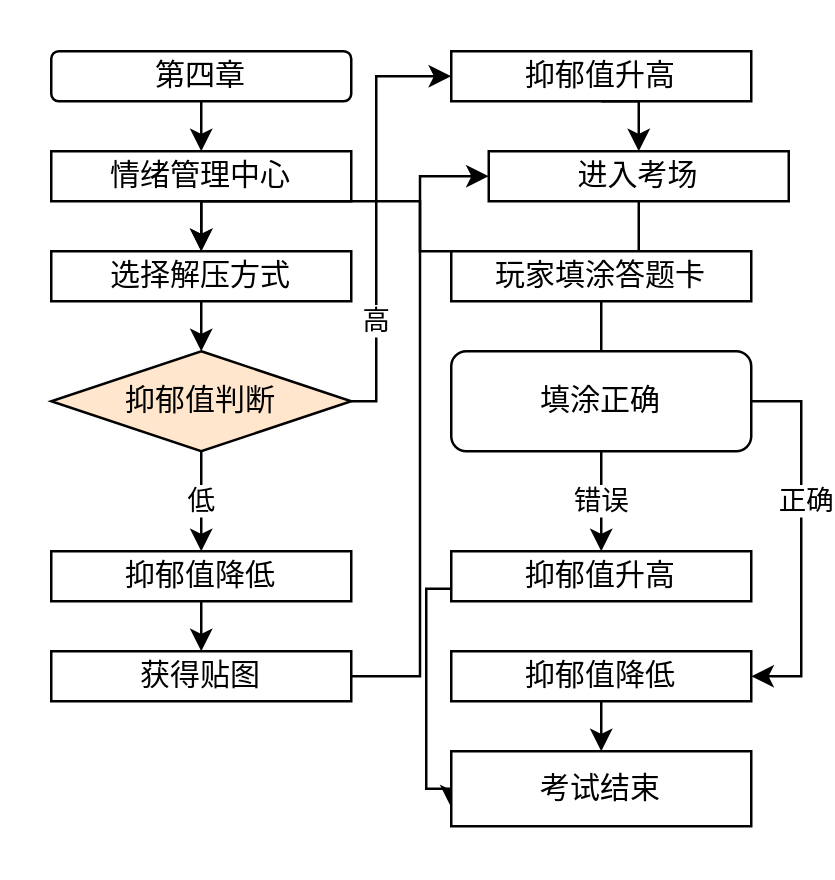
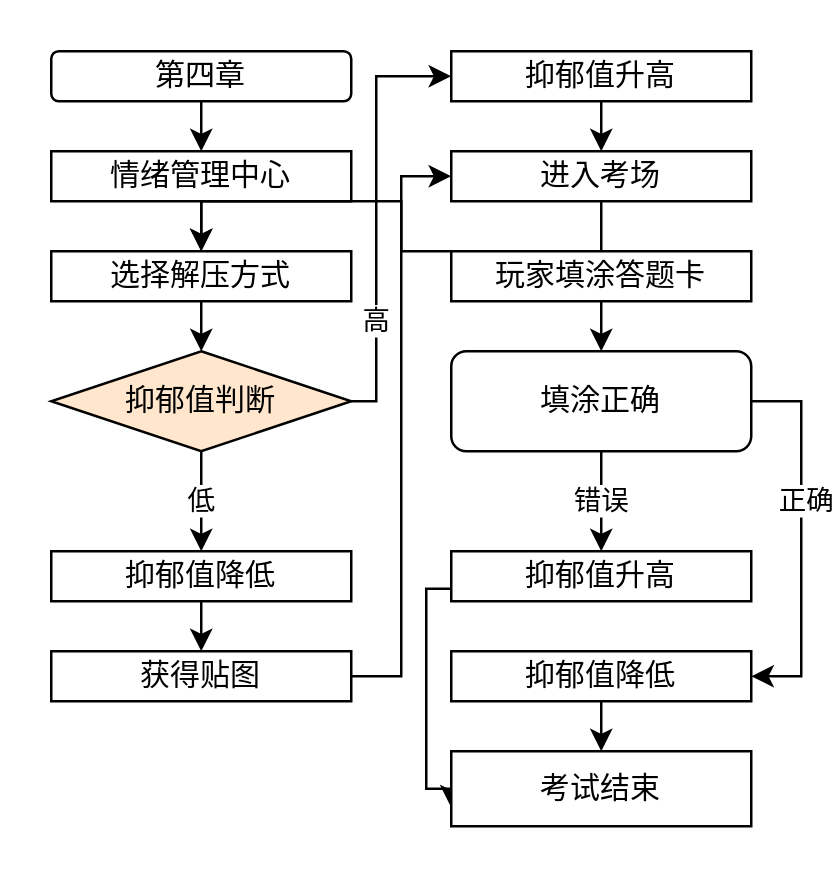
  <mxCell id="0" />
  <mxCell id="1" parent="0" />
  <mxCell id="2" style="edgeStyle=orthogonalEdgeStyle;rounded=0;orthogonalLoop=1;jettySize=auto;html=1;exitX=0.5;exitY=1;exitDx=0;exitDy=0;entryX=0.5;entryY=0;entryDx=0;entryDy=0;" edge="1" parent="1" source="3" target="5"><mxGeometry relative="1" as="geometry" /></mxCell>
  <mxCell id="3" value="第四章" style="rounded=1;whiteSpace=wrap;html=1;" vertex="1" parent="1"><mxGeometry x="20" y="20" width="120" height="20" as="geometry" /></mxCell>
  <mxCell id="4" style="edgeStyle=orthogonalEdgeStyle;rounded=0;orthogonalLoop=1;jettySize=auto;html=1;exitX=0.5;exitY=1;exitDx=0;exitDy=0;entryX=0.5;entryY=0;entryDx=0;entryDy=0;" edge="1" parent="1" source="5"><mxGeometry relative="1" as="geometry"><mxPoint x="80" y="100" as="targetPoint" /></mxGeometry></mxCell>
  <mxCell id="5" value="情绪管理中心" style="rounded=0;whiteSpace=wrap;html=1;" vertex="1" parent="1"><mxGeometry x="20" y="60" width="120" height="20" as="geometry" /></mxCell>
  <mxCell id="6" style="edgeStyle=orthogonalEdgeStyle;rounded=0;orthogonalLoop=1;jettySize=auto;html=1;exitX=0.5;exitY=1;exitDx=0;exitDy=0;entryX=0.5;entryY=0;entryDx=0;entryDy=0;" edge="1" parent="1" target="12"><mxGeometry relative="1" as="geometry"><mxPoint x="80" y="160" as="sourcePoint" /></mxGeometry></mxCell>
  <mxCell id="7" style="edgeStyle=orthogonalEdgeStyle;rounded=0;orthogonalLoop=1;jettySize=auto;html=1;exitX=0.5;exitY=1;exitDx=0;exitDy=0;" edge="1" parent="1" source="8"><mxGeometry relative="1" as="geometry"><mxPoint x="80" y="140" as="targetPoint" /></mxGeometry></mxCell>
  <mxCell id="8" value="选择解压方式" style="rounded=0;whiteSpace=wrap;html=1;" vertex="1" parent="1"><mxGeometry x="20" y="100" width="120" height="20" as="geometry" /></mxCell>
  <mxCell id="9" value="低" style="edgeStyle=orthogonalEdgeStyle;rounded=0;orthogonalLoop=1;jettySize=auto;html=1;exitX=0.5;exitY=1;exitDx=0;exitDy=0;entryX=0.5;entryY=0;entryDx=0;entryDy=0;" edge="1" parent="1" source="12" target="14"><mxGeometry relative="1" as="geometry" /></mxCell>
  <mxCell id="10" style="edgeStyle=orthogonalEdgeStyle;rounded=0;orthogonalLoop=1;jettySize=auto;html=1;exitX=1;exitY=0.5;exitDx=0;exitDy=0;entryX=0;entryY=0.5;entryDx=0;entryDy=0;" edge="1" parent="1" source="12" target="18"><mxGeometry relative="1" as="geometry"><Array as="points"><mxPoint x="150" y="160" /><mxPoint x="150" y="30" /></Array></mxGeometry></mxCell>
  <mxCell id="11" value="高" style="edgeLabel;html=1;align=center;verticalAlign=middle;resizable=0;points=[];" vertex="1" connectable="0" parent="10"><mxGeometry x="-0.489" y="1" relative="1" as="geometry"><mxPoint as="offset" /></mxGeometry></mxCell>
  <mxCell id="12" value="抑郁值判断" style="rhombus;whiteSpace=wrap;html=1;fillColor=#ffe6cc;" vertex="1" parent="1"><mxGeometry x="20" y="140" width="120" height="40" as="geometry" /></mxCell>
  <mxCell id="13" style="edgeStyle=orthogonalEdgeStyle;rounded=0;orthogonalLoop=1;jettySize=auto;html=1;exitX=0.5;exitY=1;exitDx=0;exitDy=0;entryX=0.5;entryY=0;entryDx=0;entryDy=0;" edge="1" parent="1" source="14" target="16"><mxGeometry relative="1" as="geometry" /></mxCell>
  <mxCell id="14" value="抑郁值降低" style="rounded=0;whiteSpace=wrap;html=1;" vertex="1" parent="1"><mxGeometry x="20" y="220" width="120" height="20" as="geometry" /></mxCell>
  <mxCell id="15" style="edgeStyle=orthogonalEdgeStyle;rounded=0;orthogonalLoop=1;jettySize=auto;html=1;exitX=1;exitY=0.5;exitDx=0;exitDy=0;entryX=0;entryY=0.5;entryDx=0;entryDy=0;" edge="1" parent="1" source="16" target="20"><mxGeometry relative="1" as="geometry" /></mxCell>
  <mxCell id="16" value="获得贴图" style="rounded=0;whiteSpace=wrap;html=1;" vertex="1" parent="1"><mxGeometry x="20" y="260" width="120" height="20" as="geometry" /></mxCell>
  <mxCell id="17" style="edgeStyle=orthogonalEdgeStyle;rounded=0;orthogonalLoop=1;jettySize=auto;html=1;exitX=0.5;exitY=1;exitDx=0;exitDy=0;entryX=0.5;entryY=0;entryDx=0;entryDy=0;" edge="1" parent="1" source="18" target="20"><mxGeometry relative="1" as="geometry" /></mxCell>
  <mxCell id="18" value="抑郁值升高" style="rounded=0;whiteSpace=wrap;html=1;" vertex="1" parent="1"><mxGeometry x="180" y="20" width="120" height="20" as="geometry" /></mxCell>
  <mxCell id="19" style="edgeStyle=orthogonalEdgeStyle;rounded=0;orthogonalLoop=1;jettySize=auto;html=1;exitX=0.5;exitY=1;exitDx=0;exitDy=0;" edge="1" parent="1" source="20" target="8"><mxGeometry relative="1" as="geometry" /></mxCell>
- <mxCell id="20" value="进入考场" style="rounded=0;whiteSpace=wrap;html=1;" vertex="1" parent="1"><mxGeometry x="195" y="60" width="120" height="20" as="geometry" /></mxCell>
- <mxCell id="21" style="edgeStyle=orthogonalEdgeStyle;rounded=0;orthogonalLoop=1;jettySize=auto;html=1;exitX=0.5;exitY=1;exitDx=0;exitDy=0;entryX=0.5;entryY=0;entryDx=0;entryDy=0;endArrow=none;" edge="1" parent="1" source="22" target="26"><mxGeometry relative="1" as="geometry" /></mxCell>
+ <mxCell id="20" value="进入考场" style="rounded=0;whiteSpace=wrap;html=1;" vertex="1" parent="1"><mxGeometry x="180" y="60" width="120" height="20" as="geometry" /></mxCell>
+ <mxCell id="21" style="edgeStyle=orthogonalEdgeStyle;rounded=0;orthogonalLoop=1;jettySize=auto;html=1;exitX=0.5;exitY=1;exitDx=0;exitDy=0;entryX=0.5;entryY=0;entryDx=0;entryDy=0;" edge="1" parent="1" source="22" target="26"><mxGeometry relative="1" as="geometry" /></mxCell>
  <mxCell id="22" value="玩家填涂答题卡" style="rounded=0;whiteSpace=wrap;html=1;" vertex="1" parent="1"><mxGeometry x="180" y="100" width="120" height="20" as="geometry" /></mxCell>
  <mxCell id="23" value="错误" style="edgeStyle=orthogonalEdgeStyle;rounded=0;orthogonalLoop=1;jettySize=auto;html=1;exitX=0.5;exitY=1;exitDx=0;exitDy=0;entryX=0.5;entryY=0;entryDx=0;entryDy=0;" edge="1" parent="1" source="26" target="28"><mxGeometry relative="1" as="geometry" /></mxCell>
  <mxCell id="24" style="edgeStyle=orthogonalEdgeStyle;rounded=0;orthogonalLoop=1;jettySize=auto;html=1;exitX=1;exitY=0.5;exitDx=0;exitDy=0;entryX=1;entryY=0.5;entryDx=0;entryDy=0;" edge="1" parent="1" source="26" target="30"><mxGeometry relative="1" as="geometry" /></mxCell>
  <mxCell id="25" value="正确" style="edgeLabel;html=1;align=center;verticalAlign=middle;resizable=0;points=[];" vertex="1" connectable="0" parent="24"><mxGeometry x="-0.216" y="1" relative="1" as="geometry"><mxPoint as="offset" /></mxGeometry></mxCell>
  <mxCell id="26" value="填涂正确" style="whiteSpace=wrap;html=1;rounded=1;" vertex="1" parent="1"><mxGeometry x="180" y="140" width="120" height="40" as="geometry" /></mxCell>
  <mxCell id="27" style="edgeStyle=orthogonalEdgeStyle;rounded=0;orthogonalLoop=1;jettySize=auto;html=1;exitX=0;exitY=0.75;exitDx=0;exitDy=0;entryX=0;entryY=0.75;entryDx=0;entryDy=0;" edge="1" parent="1" source="28" target="31"><mxGeometry relative="1" as="geometry"><Array as="points"><mxPoint x="170" y="235" /><mxPoint x="170" y="315" /></Array></mxGeometry></mxCell>
  <mxCell id="28" value="抑郁值升高" style="rounded=0;whiteSpace=wrap;html=1;" vertex="1" parent="1"><mxGeometry x="180" y="220" width="120" height="20" as="geometry" /></mxCell>
  <mxCell id="29" style="edgeStyle=orthogonalEdgeStyle;rounded=0;orthogonalLoop=1;jettySize=auto;html=1;exitX=0.5;exitY=1;exitDx=0;exitDy=0;entryX=0.5;entryY=0;entryDx=0;entryDy=0;" edge="1" parent="1" source="30" target="31"><mxGeometry relative="1" as="geometry" /></mxCell>
  <mxCell id="30" value="抑郁值降低" style="rounded=0;whiteSpace=wrap;html=1;" vertex="1" parent="1"><mxGeometry x="180" y="260" width="120" height="20" as="geometry" /></mxCell>
  <mxCell id="31" value="考试结束" style="rounded=0;whiteSpace=wrap;html=1;" vertex="1" parent="1"><mxGeometry x="180" y="300" width="120" height="30" as="geometry" /></mxCell>
